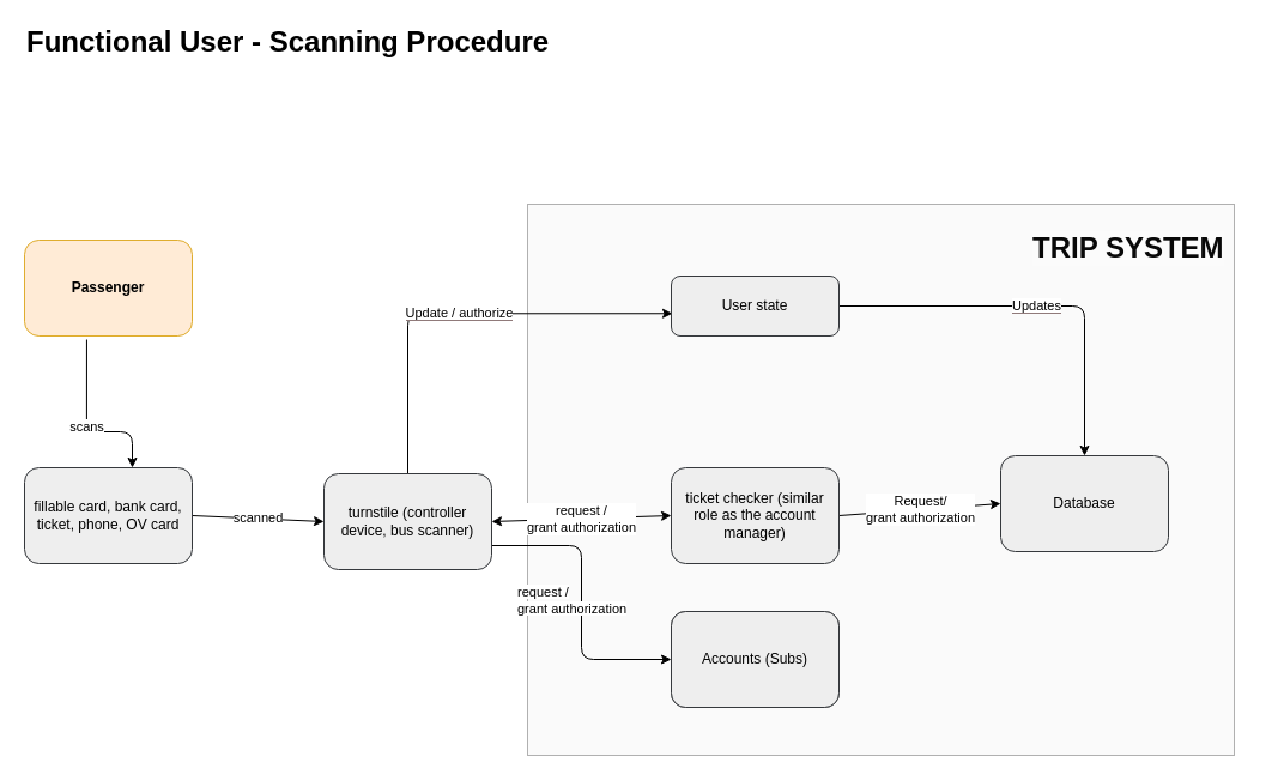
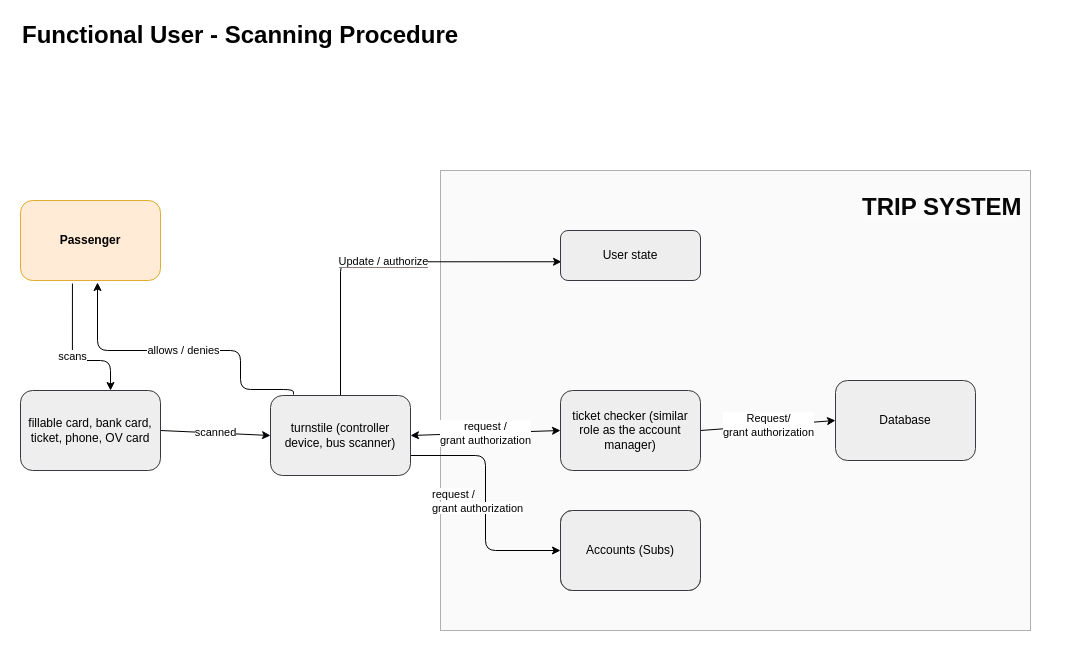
  <mxCell id="0" />
  <mxCell id="1" parent="0" />
  <mxCell id="2" value="" style="whiteSpace=wrap;html=1;shadow=0;glass=0;sketch=0;opacity=50;fillColor=#f5f5f5;strokeColor=#666666;fontColor=#333333;" parent="1" vertex="1"><mxGeometry x="440" y="170" width="590" height="460" as="geometry" /></mxCell>
  <mxCell id="3" value="scans" style="edgeStyle=orthogonalEdgeStyle;html=1;exitX=0.371;exitY=1.038;exitDx=0;exitDy=0;exitPerimeter=0;" parent="1" source="15" edge="1"><mxGeometry relative="1" as="geometry"><mxPoint x="-50" y="430" as="sourcePoint" /><mxPoint x="110" y="390" as="targetPoint" /><Array as="points"><mxPoint x="72" y="360" /><mxPoint x="110" y="360" /></Array></mxGeometry></mxCell>
  <mxCell id="4" value="request / &lt;br&gt;grant authorization" style="edgeStyle=none;html=1;exitX=1;exitY=0.5;exitDx=0;exitDy=0;entryX=0;entryY=0.5;entryDx=0;entryDy=0;startArrow=classic;startFill=1;" parent="1" source="13" edge="1"><mxGeometry relative="1" as="geometry"><mxPoint x="410" y="430" as="sourcePoint" /><mxPoint x="560" y="430" as="targetPoint" /><mxPoint as="offset" /></mxGeometry></mxCell>
+ <mxCell id="5" value="allows / denies" style="edgeStyle=orthogonalEdgeStyle;html=1;exitX=0.164;exitY=-0.012;exitDx=0;exitDy=0;startArrow=none;startFill=0;endArrow=classic;endFill=1;entryX=0.55;entryY=1.025;entryDx=0;entryDy=0;entryPerimeter=0;exitPerimeter=0;" parent="1" source="13" target="15" edge="1"><mxGeometry relative="1" as="geometry"><mxPoint x="-120" y="390" as="targetPoint" /><Array as="points"><mxPoint x="240" y="389" /><mxPoint x="240" y="350" /><mxPoint x="97" y="350" /></Array><mxPoint x="340" y="390" as="sourcePoint" /></mxGeometry></mxCell>
  <mxCell id="6" style="edgeStyle=orthogonalEdgeStyle;html=1;exitX=1;exitY=0.75;exitDx=0;exitDy=0;labelBackgroundColor=#080808;strokeColor=#000000;fontColor=#FCFCFC;entryX=0;entryY=0.5;entryDx=0;entryDy=0;" parent="1" source="13" target="9" edge="1"><mxGeometry relative="1" as="geometry"><mxPoint x="500" y="510" as="targetPoint" /><mxPoint x="410" y="450" as="sourcePoint" /></mxGeometry></mxCell>
  <mxCell id="7" value="scanned" style="edgeStyle=none;html=1;exitX=1;exitY=0.5;exitDx=0;exitDy=0;entryX=0;entryY=0.5;entryDx=0;entryDy=0;" parent="1" source="14" target="13" edge="1"><mxGeometry relative="1" as="geometry"><mxPoint x="180" y="430" as="sourcePoint" /><mxPoint x="270" y="430" as="targetPoint" /></mxGeometry></mxCell>
  <mxCell id="8" value="Request/&lt;br&gt;grant authorization" style="edgeStyle=none;html=1;exitX=1;exitY=0.5;exitDx=0;exitDy=0;entryX=0;entryY=0.5;entryDx=0;entryDy=0;" parent="1" target="20" edge="1"><mxGeometry relative="1" as="geometry"><mxPoint x="700" y="430" as="sourcePoint" /><mxPoint x="880" y="430" as="targetPoint" /></mxGeometry></mxCell>
  <mxCell id="9" value="Accounts (Subs)" style="rounded=1;whiteSpace=wrap;html=1;fillColor=#f5f5f5;strokeColor=#666666;gradientColor=#b3b3b3;" parent="1" vertex="1"><mxGeometry x="560" y="510" width="140" height="80" as="geometry" /></mxCell>
  <mxCell id="10" value="&lt;span style=&quot;color: rgb(0, 0, 0); font-family: Helvetica; font-size: 11px; font-style: normal; font-variant-ligatures: normal; font-variant-caps: normal; font-weight: 400; letter-spacing: normal; orphans: 2; text-align: center; text-indent: 0px; text-transform: none; widows: 2; word-spacing: 0px; -webkit-text-stroke-width: 0px; background-color: rgb(255, 255, 255); text-decoration-thickness: initial; text-decoration-style: initial; text-decoration-color: initial; float: none; display: inline !important;&quot;&gt;request /&lt;/span&gt;&lt;br style=&quot;border-color: var(--border-color); color: rgb(0, 0, 0); font-family: Helvetica; font-size: 11px; font-style: normal; font-variant-ligatures: normal; font-variant-caps: normal; font-weight: 400; letter-spacing: normal; orphans: 2; text-align: center; text-indent: 0px; text-transform: none; widows: 2; word-spacing: 0px; -webkit-text-stroke-width: 0px; text-decoration-thickness: initial; text-decoration-style: initial; text-decoration-color: initial;&quot;&gt;&lt;span style=&quot;color: rgb(0, 0, 0); font-family: Helvetica; font-size: 11px; font-style: normal; font-variant-ligatures: normal; font-variant-caps: normal; font-weight: 400; letter-spacing: normal; orphans: 2; text-align: center; text-indent: 0px; text-transform: none; widows: 2; word-spacing: 0px; -webkit-text-stroke-width: 0px; background-color: rgb(255, 255, 255); text-decoration-thickness: initial; text-decoration-style: initial; text-decoration-color: initial; float: none; display: inline !important;&quot;&gt;grant authorization&lt;/span&gt;" style="text;whiteSpace=wrap;html=1;fontColor=#FCFCFC;" parent="1" vertex="1"><mxGeometry x="430" y="480" width="120" height="20" as="geometry" /></mxCell>
  <mxCell id="11" value="Accounts (Subs)" style="rounded=1;whiteSpace=wrap;html=1;fillColor=#f5f5f5;strokeColor=#666666;gradientColor=#b3b3b3;" parent="1" vertex="1"><mxGeometry x="560" y="510" width="140" height="80" as="geometry" /></mxCell>
  <mxCell id="12" value="&lt;span style=&quot;background-color: rgb(255, 255, 255);&quot;&gt;Update / authorize&lt;/span&gt;" style="edgeStyle=orthogonalEdgeStyle;html=1;exitX=0.5;exitY=0;exitDx=0;exitDy=0;labelBackgroundColor=#907a7a;strokeColor=#000000;fontColor=#000000;startArrow=none;startFill=0;entryX=0.007;entryY=0.625;entryDx=0;entryDy=0;entryPerimeter=0;" parent="1" source="13" target="17" edge="1"><mxGeometry relative="1" as="geometry"><mxPoint x="290" y="270" as="targetPoint" /></mxGeometry></mxCell>
  <mxCell id="13" value="turnstile (controller device, bus scanner)" style="rounded=1;whiteSpace=wrap;html=1;fillColor=#eeeeee;strokeColor=#36393d;" parent="1" vertex="1"><mxGeometry x="270" y="395" width="140" height="80" as="geometry" /></mxCell>
  <mxCell id="14" value="fillable card, bank card, ticket, phone, OV card" style="rounded=1;whiteSpace=wrap;html=1;fillColor=#eeeeee;strokeColor=#36393d;" parent="1" vertex="1"><mxGeometry x="20" y="390" width="140" height="80" as="geometry" /></mxCell>
  <mxCell id="15" value="&lt;b&gt;Passenger&lt;/b&gt;" style="rounded=1;whiteSpace=wrap;html=1;fillColor=#ffe6cc;strokeColor=#d79b00;opacity=80;" parent="1" vertex="1"><mxGeometry x="20" y="200" width="140" height="80" as="geometry" /></mxCell>
- <mxCell id="16" value="&lt;span style=&quot;background-color: rgb(255, 255, 255);&quot;&gt;Updates&lt;/span&gt;" style="edgeStyle=orthogonalEdgeStyle;html=1;exitX=1;exitY=0.5;exitDx=0;exitDy=0;labelBackgroundColor=#907a7a;strokeColor=#000000;fontColor=#000000;startArrow=none;startFill=0;" parent="1" source="17" target="20" edge="1"><mxGeometry relative="1" as="geometry" /></mxCell>
  <mxCell id="17" value="User state" style="rounded=1;whiteSpace=wrap;html=1;fillColor=#eeeeee;strokeColor=#36393d;" parent="1" vertex="1"><mxGeometry x="560" y="230" width="140" height="50" as="geometry" /></mxCell>
  <mxCell id="18" value="ticket checker (similar role as the account manager)" style="rounded=1;whiteSpace=wrap;html=1;fillColor=#eeeeee;strokeColor=#36393d;" parent="1" vertex="1"><mxGeometry x="560" y="390" width="140" height="80" as="geometry" /></mxCell>
  <mxCell id="19" value="Accounts (Subs)" style="rounded=1;whiteSpace=wrap;html=1;fillColor=#eeeeee;strokeColor=#36393d;" parent="1" vertex="1"><mxGeometry x="560" y="510" width="140" height="80" as="geometry" /></mxCell>
  <mxCell id="20" value="Database" style="rounded=1;whiteSpace=wrap;html=1;fillColor=#eeeeee;strokeColor=#36393d;" parent="1" vertex="1"><mxGeometry x="835" y="380" width="140" height="80" as="geometry" /></mxCell>
  <mxCell id="21" value="&lt;h1&gt;Functional User - Scanning Procedure&lt;/h1&gt;" style="text;strokeColor=none;align=left;fillColor=none;html=1;verticalAlign=middle;whiteSpace=wrap;rounded=0;" parent="1" vertex="1"><mxGeometry x="20" y="20" width="670" height="30" as="geometry" /></mxCell>
  <mxCell id="22" value="&lt;h1 style=&quot;border-color: var(--border-color); color: rgb(0, 0, 0); font-family: Helvetica; font-style: normal; font-variant-ligatures: normal; font-variant-caps: normal; letter-spacing: normal; orphans: 2; text-align: center; text-indent: 0px; text-transform: none; widows: 2; word-spacing: 0px; -webkit-text-stroke-width: 0px; background-color: rgb(251, 251, 251); text-decoration-thickness: initial; text-decoration-style: initial; text-decoration-color: initial;&quot;&gt;&lt;b style=&quot;border-color: var(--border-color);&quot;&gt;&lt;font style=&quot;border-color: var(--border-color);&quot; color=&quot;#080808&quot;&gt;TRIP SYSTEM&lt;/font&gt;&lt;/b&gt;&lt;/h1&gt;" style="text;whiteSpace=wrap;html=1;fontColor=#000000;" parent="1" vertex="1"><mxGeometry x="860" y="170" width="190" height="80" as="geometry" /></mxCell>
